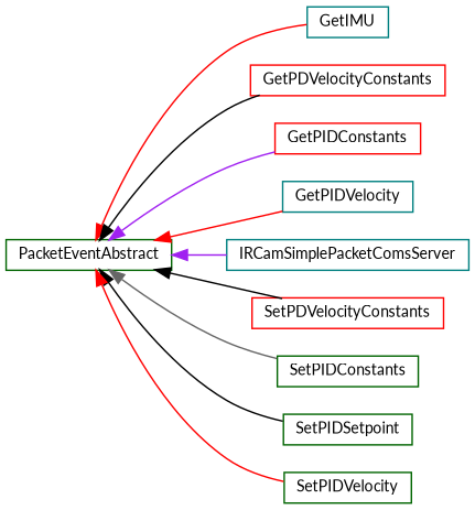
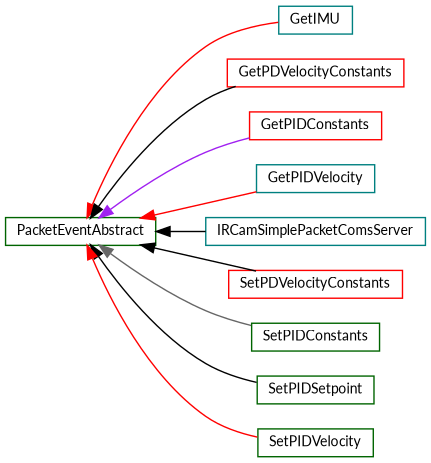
  digraph {
    fontname=Lato
    rankdir=LR
    node [color=darkgreen fillcolor=white fontname=Lato fontsize=10 shape=record style=filled]
    edge [color=red dir=back fontname=Lato fontsize=10 labelfontname=Helvetica labelfontsize=10 style=solid]
    n1 [height=0.2 label=PacketEventAbstract width=0.4]
    n2 [color=teal height=0.2 label=GetIMU width=0.4]
    n3 [color=red height=0.2 label=GetPDVelocityConstants width=0.4]
    n4 [color=red height=0.2 label=GetPIDConstants width=0.4]
    n5 [color=teal height=0.2 label=GetPIDVelocity width=0.4]
    n6 [color=teal height=0.2 label=IRCamSimplePacketComsServer width=0.4]
    n7 [color=red height=0.2 label=SetPDVelocityConstants width=0.4]
    n8 [height=0.2 label=SetPIDConstants width=0.4]
    n9 [height=0.2 label=SetPIDSetpoint width=0.4]
    n10 [height=0.2 label=SetPIDVelocity width=0.4]
    n1 -> n2
    n1 -> n3 [color=black]
    n1 -> n4 [color=purple]
    n1 -> n5
-   n1 -> n6 [color=purple]
+   n1 -> n6 [color=black]
    n1 -> n7 [color=black]
    n1 -> n8 [color=gray40]
    n1 -> n9 [color=black]
    n1 -> n10
  }
